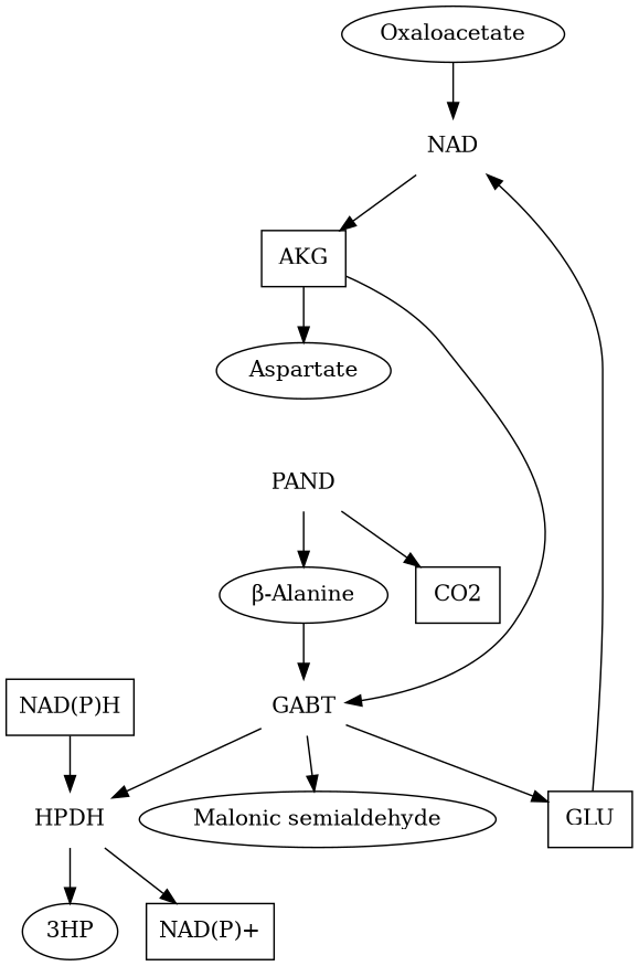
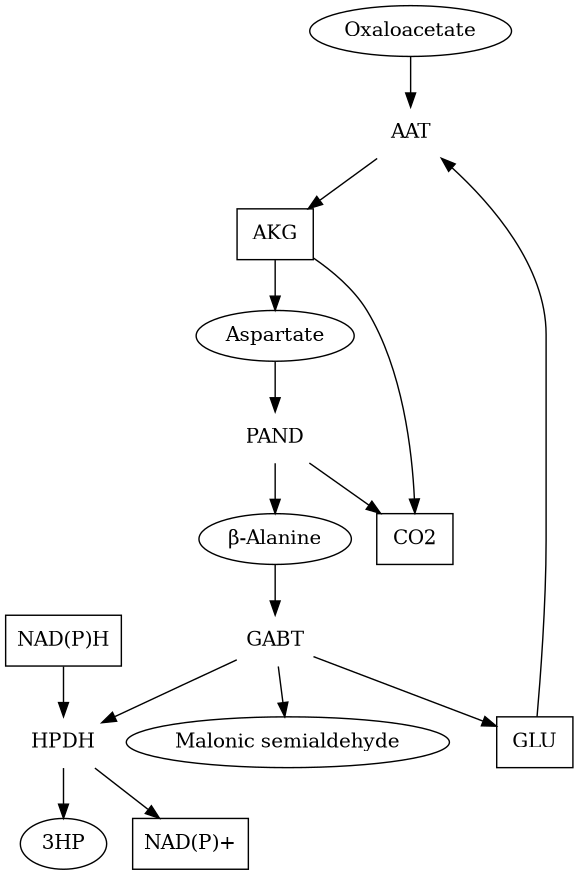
  digraph {
    edge [weight=10]
-   AAT [margin="0,0" shape=none label=NAD]
+   AAT [margin="0,0" shape=none]
    Oxaloacetate
    AKG [shape=rectangle]
    PAND [margin="0,0" shape=none]
    Aspartate
    n6 [label="β-Alanine"]
    CO2 [shape=rectangle]
    GABT [margin="0,0" shape=none]
    n9 [label="Malonic semialdehyde"]
    HPDH [margin="0,0" shape=none]
    GLU [shape=rectangle]
    "3HP"
    "NAD(P)+" [shape=rectangle]
    "NAD(P)H" [shape=rectangle]
    AAT -> AKG [weight=1]
    Oxaloacetate -> AAT
    AKG -> Aspartate
-   AKG -> GABT [weight=1]
+   AKG -> CO2 [weight=1]
    PAND -> n6
    PAND -> CO2 [weight=1]
+   Aspartate -> PAND
    n6 -> GABT
    GABT -> n9
    GABT -> HPDH
    GABT -> GLU [weight=1]
    HPDH -> "3HP"
    HPDH -> "NAD(P)+" [weight=1]
    GLU -> AAT [weight=1]
    "NAD(P)H" -> HPDH [weight=1]
  }
